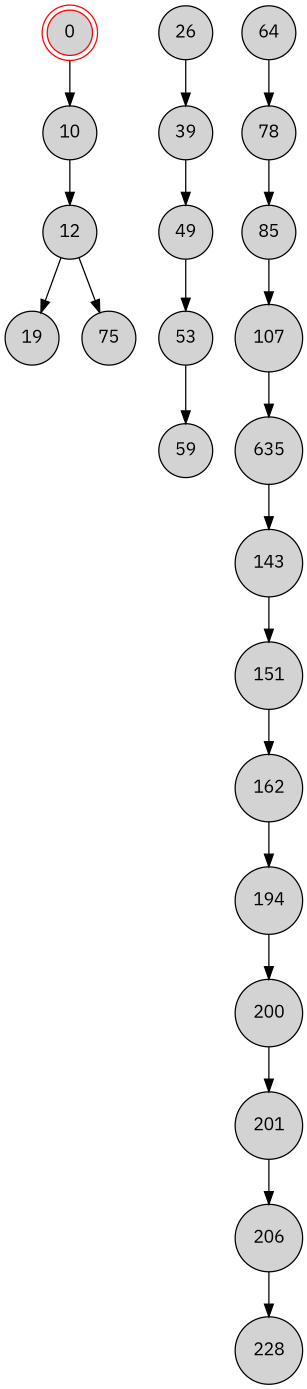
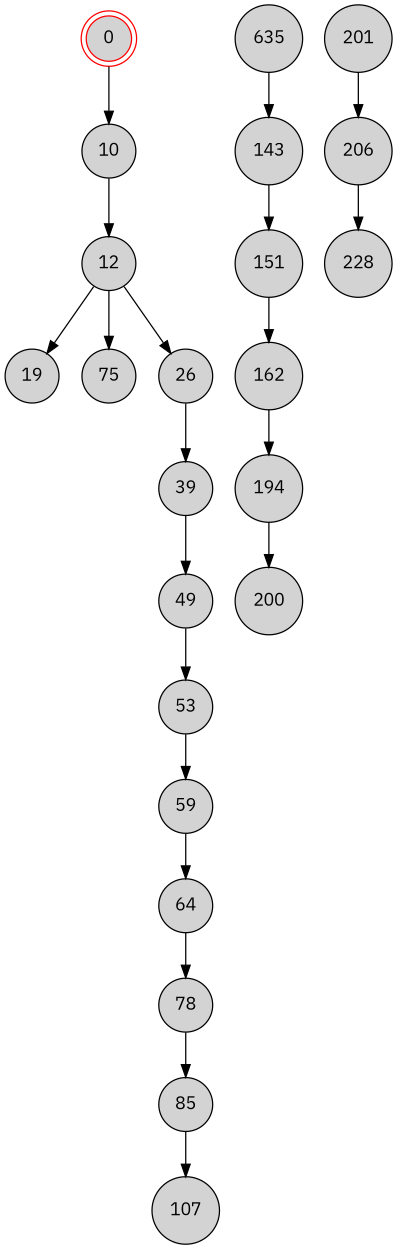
  digraph {
    fontname="IBM Plex Sans"
    rankdir=TB
    node [fillcolor=lightgray fontname="IBM Plex Sans" shape=circle style=filled]
    edge [fontname="IBM Plex Sans"]
    0 [color=red shape=doublecircle]
    10
    12
    19
    n5 [label=75]
    26
    39
    49
    53
    59
    64
    78
    85
    107
    n15 [label=635]
    143
    151
    162
    194
    200
    201
    206
    228
    0 -> 10
    10 -> 12
    12 -> 19
    12 -> n5
+   12 -> 26
    26 -> 39
    39 -> 49
    49 -> 53
    53 -> 59
+   59 -> 64
    64 -> 78
    78 -> 85
    85 -> 107
-   107 -> n15
    n15 -> 143
    143 -> 151
    151 -> 162
    162 -> 194
    194 -> 200
-   200 -> 201
    201 -> 206
    206 -> 228
  }
